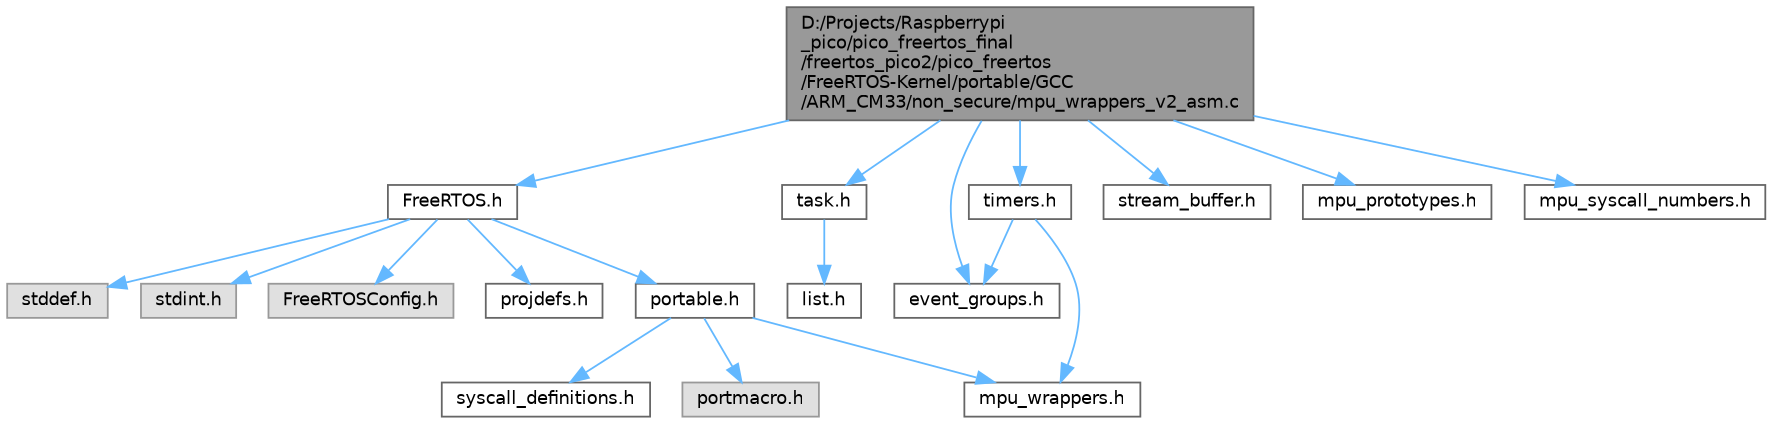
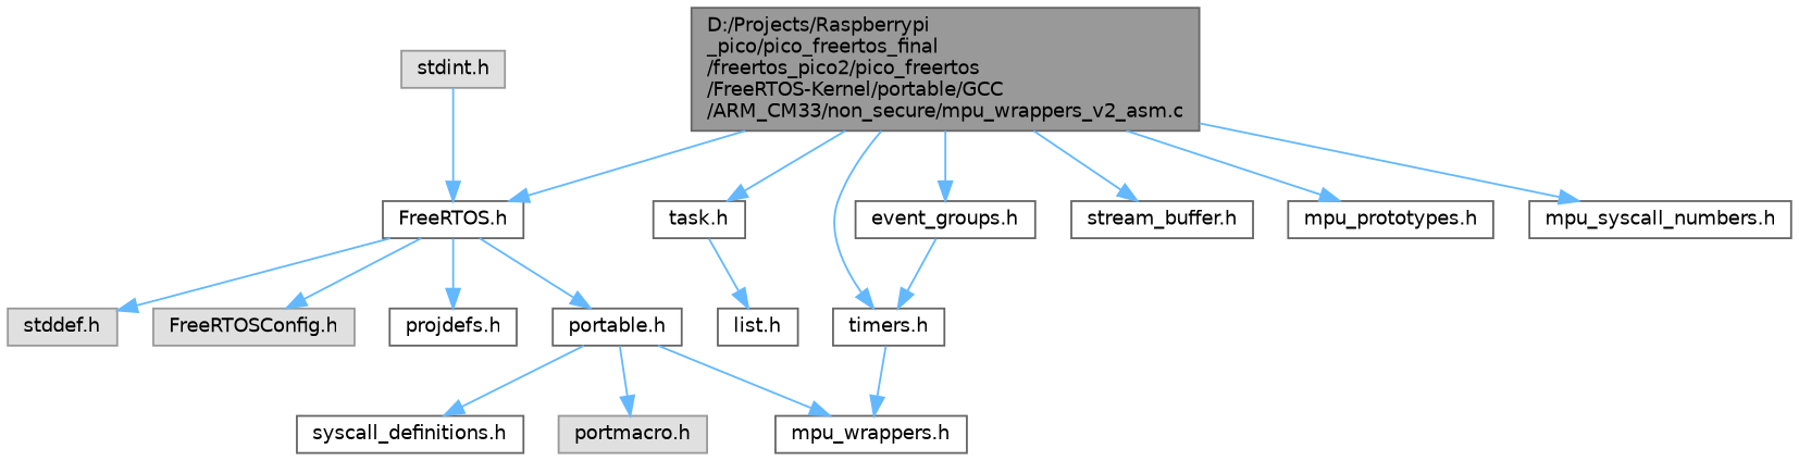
  digraph {
    node [color=grey40 fillcolor=white fontname=Helvetica fontsize=10 shape=box style=filled]
    edge [color=steelblue1 fontname=Helvetica fontsize=10 labelfontname=Helvetica labelfontsize=10 style=solid]
    n1 [color=gray40 fillcolor=grey60 fontcolor=black height=0.2 label="D:/Projects/Raspberrypi\l_pico/pico_freertos_final\l/freertos_pico2/pico_freertos\l/FreeRTOS-Kernel/portable/GCC\l/ARM_CM33/non_secure/mpu_wrappers_v2_asm.c" width=0.4]
    n2 [height=0.2 label="FreeRTOS.h" width=0.4]
    n3 [height=0.2 label="task.h" width=0.4]
    n4 [height=0.2 label="timers.h" width=0.4]
    n5 [height=0.2 label="event_groups.h" width=0.4]
    n6 [height=0.2 label="stream_buffer.h" width=0.4]
    n7 [height=0.2 label="mpu_prototypes.h" width=0.4]
    n8 [height=0.2 label="mpu_syscall_numbers.h" width=0.4]
    n9 [color=grey60 fillcolor="#E0E0E0" height=0.2 label="stddef.h" width=0.4]
    n10 [color=grey60 fillcolor="#E0E0E0" height=0.2 label="stdint.h" width=0.4]
    n11 [color=grey60 fillcolor="#E0E0E0" height=0.2 label="FreeRTOSConfig.h" width=0.4]
    n12 [height=0.2 label="projdefs.h" width=0.4]
    n13 [height=0.2 label="portable.h" width=0.4]
    n14 [height=0.2 label="list.h" width=0.4]
    n15 [height=0.2 label="mpu_wrappers.h" width=0.4]
    n16 [height=0.2 label="syscall_definitions.h" width=0.4]
    n17 [color=grey60 fillcolor="#E0E0E0" height=0.2 label="portmacro.h" width=0.4]
    n1 -> n2
    n1 -> n3
    n1 -> n4
    n1 -> n5
    n1 -> n6
    n1 -> n7
    n1 -> n8
    n2 -> n9
-   n2 -> n10
+   n10 -> n2
    n2 -> n11
    n2 -> n12
    n2 -> n13
    n3 -> n14
    n4 -> n15
-   n4 -> n5
+   n5 -> n4
    n13 -> n15
    n13 -> n16
    n13 -> n17
  }
